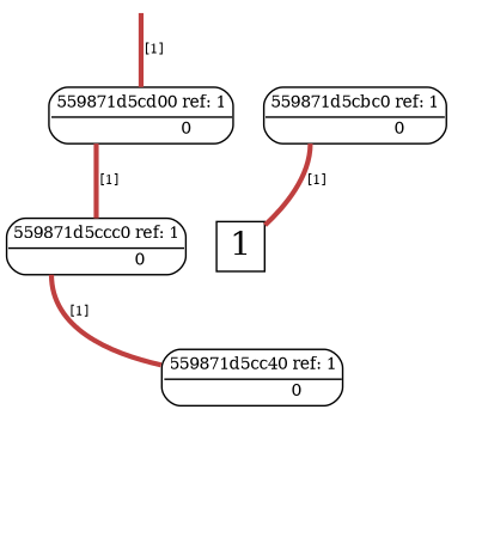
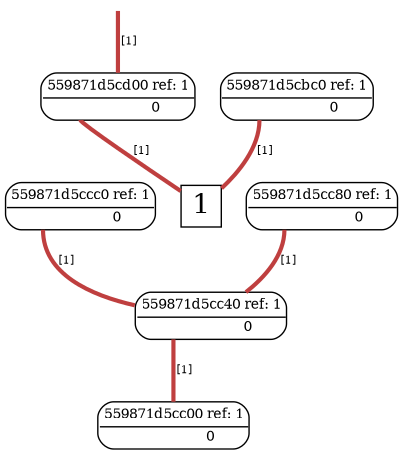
  digraph {
    node [shape=plain]
    edge [arrowhead=none color="0.000 0.667 0.750" penwidth=3 tailport="0:s"]
    root [shape=point style=invis]
    n2 [label=<<font point-size="10"><table border="1" cellspacing="0" cellpadding="2" style="rounded"><tr><td colspan="2" border="1" sides="B">559871d5cd00 ref: 1</td></tr><tr><td port="0" href="javascript:;" border="0" tooltip="1"><font color="white">&nbsp;0 </font></td><td port="1" href="javascript:;" border="0" tooltip="0">&nbsp;0 </td></tr></table></font>>]
    n3 [label=<<font point-size="10"><table border="1" cellspacing="0" cellpadding="2" style="rounded"><tr><td colspan="2" border="1" sides="B">559871d5ccc0 ref: 1</td></tr><tr><td port="0" href="javascript:;" border="0" tooltip="1"><font color="white">&nbsp;0 </font></td><td port="1" href="javascript:;" border="0" tooltip="0">&nbsp;0 </td></tr></table></font>>]
    n4 [height=0.3 label=<<font point-size="20">1</font>> shape=box width=0.3]
    n5 [label=<<font point-size="10"><table border="1" cellspacing="0" cellpadding="2" style="rounded"><tr><td colspan="2" border="1" sides="B">559871d5cc40 ref: 1</td></tr><tr><td port="0" href="javascript:;" border="0" tooltip="1"><font color="white">&nbsp;0 </font></td><td port="1" href="javascript:;" border="0" tooltip="0">&nbsp;0 </td></tr></table></font>>]
+   n6 [label=<<font point-size="10"><table border="1" cellspacing="0" cellpadding="2" style="rounded"><tr><td colspan="2" border="1" sides="B">559871d5cc80 ref: 1</td></tr><tr><td port="0" href="javascript:;" border="0" tooltip="1"><font color="white">&nbsp;0 </font></td><td port="1" href="javascript:;" border="0" tooltip="0">&nbsp;0 </td></tr></table></font>>]
+   n7 [label=<<font point-size="10"><table border="1" cellspacing="0" cellpadding="2" style="rounded"><tr><td colspan="2" border="1" sides="B">559871d5cc00 ref: 1</td></tr><tr><td port="0" href="javascript:;" border="0" tooltip="1"><font color="white">&nbsp;0 </font></td><td port="1" href="javascript:;" border="0" tooltip="0">&nbsp;0 </td></tr></table></font>>]
    n8 [label=<<font point-size="10"><table border="1" cellspacing="0" cellpadding="2" style="rounded"><tr><td colspan="2" border="1" sides="B">559871d5cbc0 ref: 1</td></tr><tr><td port="0" href="javascript:;" border="0" tooltip="1"><font color="white">&nbsp;0 </font></td><td port="1" href="javascript:;" border="0" tooltip="0">&nbsp;0 </td></tr></table></font>>]
    root -> n2 [label=<<font point-size="8">&nbsp;[1]</font>>]
-   n2 -> n3 [label=<<font point-size="8">&nbsp;[1]</font>>]
+   n2 -> n4 [label=<<font point-size="8">&nbsp;[1]</font>>]
    n3 -> n5 [label=<<font point-size="8">&nbsp;[1]</font>>]
+   n5 -> n7 [label=<<font point-size="8">&nbsp;[1]</font>>]
+   n6 -> n5 [label=<<font point-size="8">&nbsp;[1]</font>>]
    n8 -> n4 [label=<<font point-size="8">&nbsp;[1]</font>>]
  }
